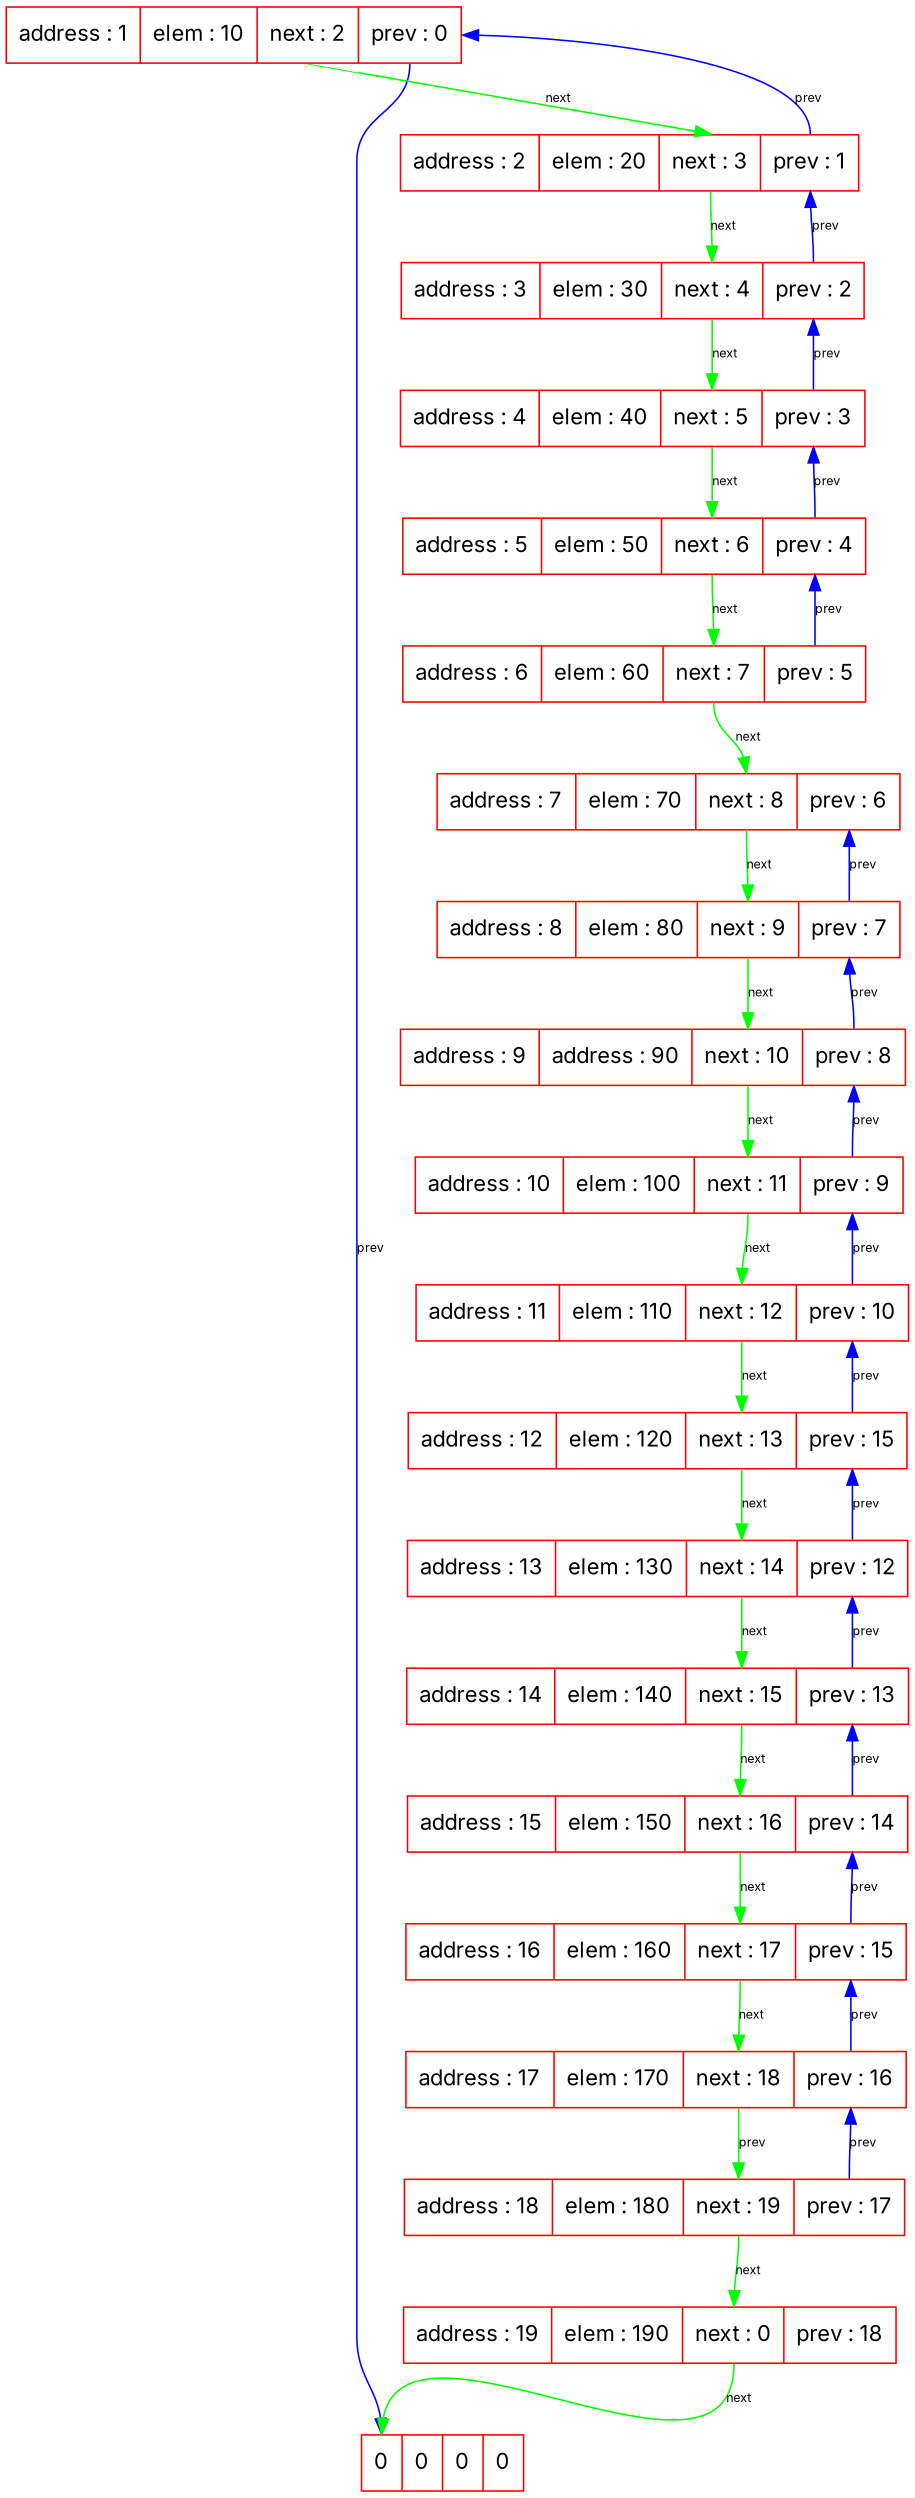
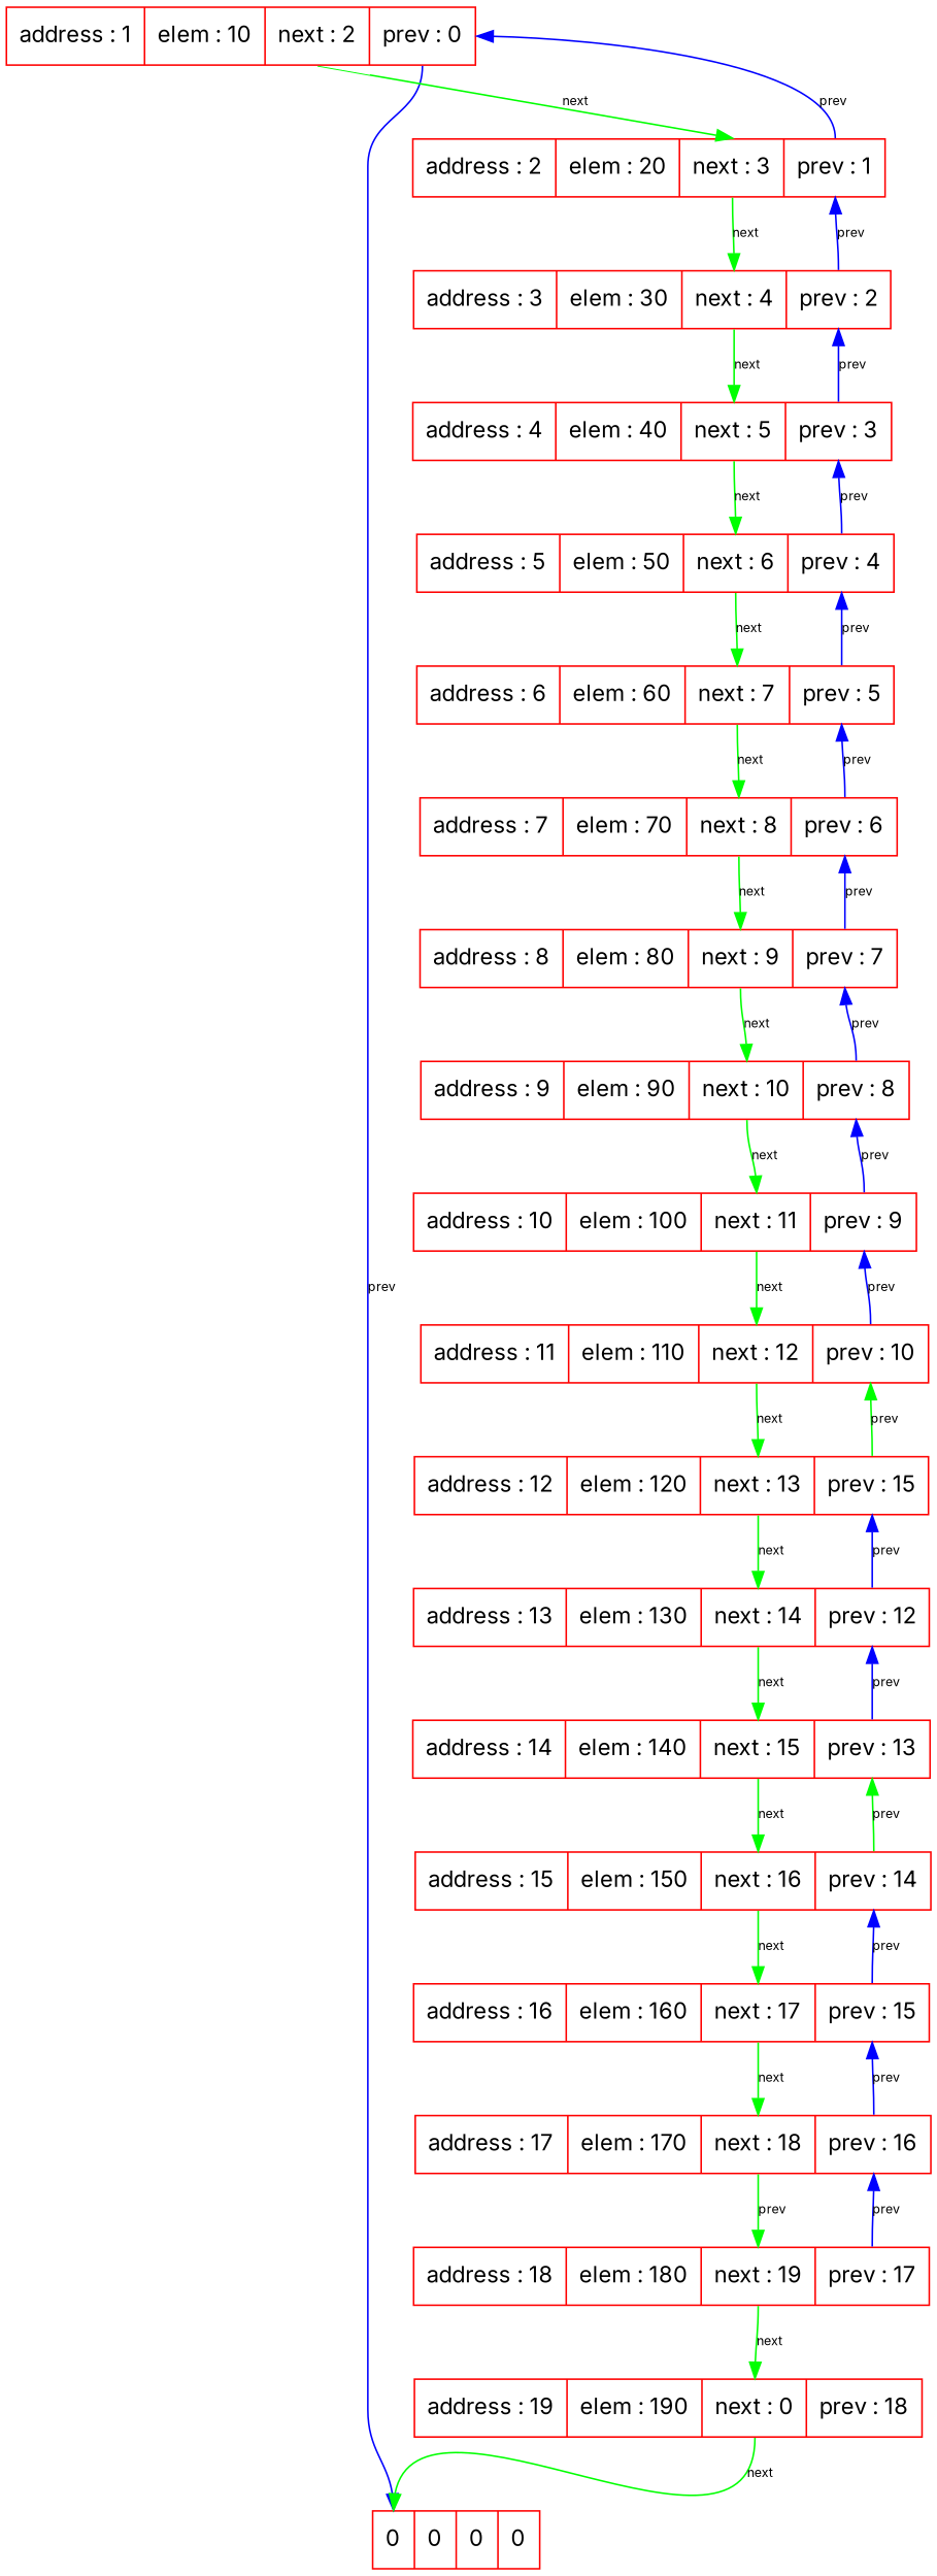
  digraph {
    fontname=Inter
    rankdir=TB
    node [color=red fontname=Inter fontsize=14 shape=record]
    edge [color=green fontname=Inter fontsize=8 headport=0 tailport=0]
    n1 [label="<0> 0 | <0> 0 | <0> 0 | <0> 0"]
    n2 [label="<1> address : 1 | <10> elem : 10 | <2> next : 2 | <0> prev : 0"]
    n3 [label="<2> address : 2 | <20> elem : 20 | <3> next : 3 | <1> prev : 1"]
    n4 [label="<3> address : 3 | <30> elem : 30 | <4> next : 4 | <2> prev : 2"]
    n5 [label="<4> address : 4 | <40> elem : 40 | <5> next : 5 | <3> prev : 3"]
    n6 [label="<5> address : 5 | <50> elem : 50 | <6> next : 6 | <4> prev : 4"]
    n7 [label="<6> address : 6 | <60> elem : 60 | <7> next : 7 | <5> prev : 5"]
    n8 [label="<7> address : 7 | <70> elem : 70 | <8> next : 8 | <6> prev : 6"]
    n9 [label="<8> address : 8 | <80> elem : 80 | <9> next : 9 | <7> prev : 7"]
-   n10 [label="<9> address : 9 | <90> address : 90 | <10> next : 10 | <8> prev : 8"]
+   n10 [label="<9> address : 9 | <90> elem : 90 | <10> next : 10 | <8> prev : 8"]
    n11 [label="<10> address : 10 | <100> elem : 100 | <11> next : 11 | <9> prev : 9"]
    n12 [label="<11> address : 11 | <110> elem : 110 | <12> next : 12 | <10> prev : 10"]
    n13 [label="<12> address : 12 | <120> elem : 120 | <13> next : 13 | <11> prev : 15"]
    n14 [label="<13> address : 13 | <130> elem : 130 | <14> next : 14 | <12> prev : 12"]
    n15 [label="<14> address : 14 | <140> elem : 140 | <15> next : 15 | <13> prev : 13"]
    n16 [label="<15> address : 15 | <150> elem : 150 | <16> next : 16 | <14> prev : 14"]
    n17 [label="<16> address : 16 | <160> elem : 160 | <17> next : 17 | <15> prev : 15"]
    n18 [label="<17> address : 17 | <170> elem : 170 | <18> next : 18 | <16> prev : 16"]
    n19 [label="<18> address : 18 | <180> elem : 180 | <19> next : 19 | <17> prev : 17"]
    n20 [label="<19> address : 19 | <190> elem : 190 | <0> next : 0 | <18> prev : 18"]
    n2 -> n1 [color=blue label=prev]
    n2 -> n3 [headport=3 label=next tailport=2]
    n3 -> n2 [color=blue label=prev tailport=1]
    n3 -> n4 [headport=4 label=next tailport=3]
    n4 -> n3 [color=blue headport=1 label=prev tailport=2]
    n4 -> n5 [headport=5 label=next tailport=4]
    n5 -> n4 [color=blue headport=2 label=prev tailport=3]
    n5 -> n6 [headport=6 label=next tailport=5]
    n6 -> n5 [color=blue headport=3 label=prev tailport=4]
    n6 -> n7 [headport=7 label=next tailport=6]
    n7 -> n6 [color=blue headport=4 label=prev tailport=5]
    n7 -> n8 [headport=8 label=next tailport=7]
+   n8 -> n7 [color=blue headport=5 label=prev tailport=6]
    n8 -> n9 [headport=9 label=next tailport=8]
    n9 -> n8 [color=blue headport=6 label=prev tailport=7]
    n9 -> n10 [headport=10 label=next tailport=9]
    n10 -> n9 [color=blue headport=7 label=prev tailport=8]
    n10 -> n11 [headport=11 label=next tailport=10]
    n11 -> n10 [color=blue headport=8 label=prev tailport=9]
    n11 -> n12 [headport=12 label=next tailport=11]
    n12 -> n11 [color=blue headport=9 label=prev tailport=10]
    n12 -> n13 [headport=13 label=next tailport=12]
-   n13 -> n12 [color=blue headport=10 label=prev tailport=11]
+   n13 -> n12 [headport=10 label=prev tailport=11]
    n13 -> n14 [headport=14 label=next tailport=13]
    n14 -> n13 [color=blue headport=11 label=prev tailport=12]
    n14 -> n15 [headport=15 label=next tailport=14]
    n15 -> n14 [color=blue headport=12 label=prev tailport=13]
    n15 -> n16 [headport=16 label=next tailport=15]
-   n16 -> n15 [color=blue headport=13 label=prev tailport=14]
+   n16 -> n15 [headport=13 label=prev tailport=14]
    n16 -> n17 [headport=17 label=next tailport=16]
    n17 -> n16 [color=blue headport=14 label=prev tailport=15]
    n17 -> n18 [headport=18 label=next tailport=17]
    n18 -> n17 [color=blue headport=15 label=prev tailport=16]
    n18 -> n19 [headport=19 label=prev tailport=18]
    n19 -> n18 [color=blue headport=16 label=prev tailport=17]
    n19 -> n20 [label=next tailport=19]
    n20 -> n1 [label=next]
  }
